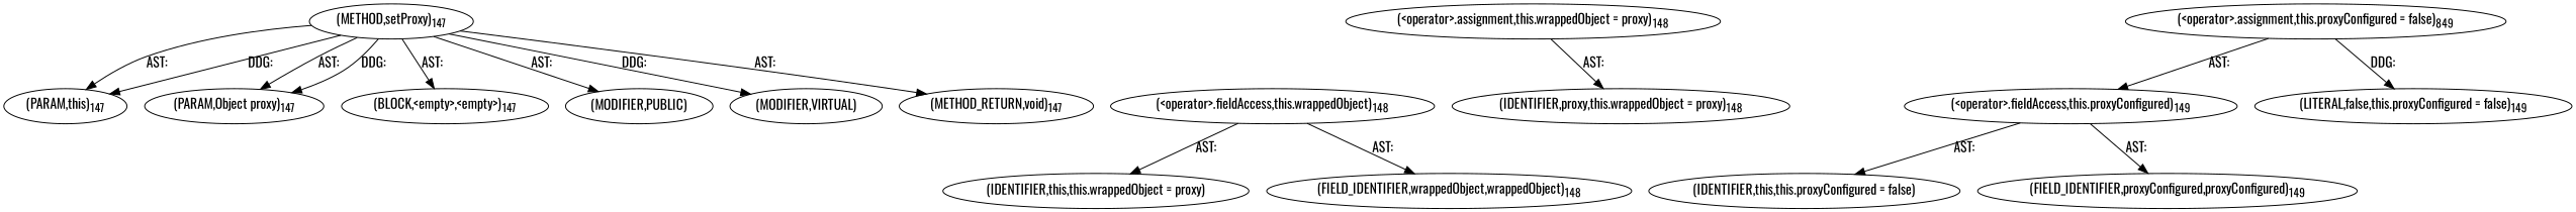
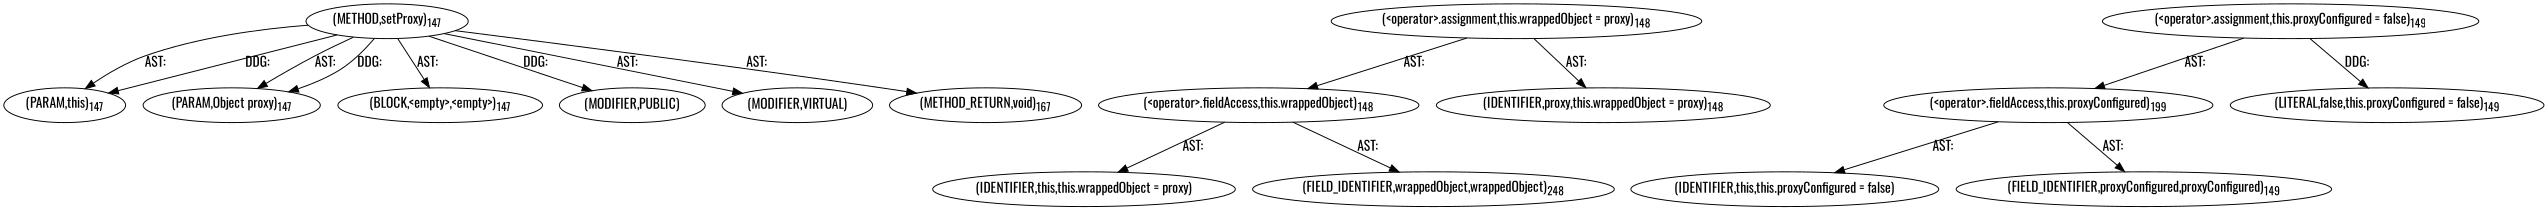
  digraph {
    fontname=Oswald
    node [fontname=Oswald]
    edge [fontname=Oswald]
    n1 [label=<(METHOD,setProxy)<SUB>147</SUB>>]
    n2 [label=<(PARAM,this)<SUB>147</SUB>>]
    n3 [label=<(PARAM,Object proxy)<SUB>147</SUB>>]
    n4 [label=<(BLOCK,&lt;empty&gt;,&lt;empty&gt;)<SUB>147</SUB>>]
    n5 [label=<(MODIFIER,PUBLIC)>]
    n6 [label=<(MODIFIER,VIRTUAL)>]
-   n7 [label=<(METHOD_RETURN,void)<SUB>147</SUB>>]
+   n7 [label=<(METHOD_RETURN,void)<SUB>167</SUB>>]
    n8 [label=<(&lt;operator&gt;.assignment,this.wrappedObject = proxy)<SUB>148</SUB>>]
    n9 [label=<(&lt;operator&gt;.fieldAccess,this.wrappedObject)<SUB>148</SUB>>]
    n10 [label=<(IDENTIFIER,proxy,this.wrappedObject = proxy)<SUB>148</SUB>>]
-   n11 [label=<(&lt;operator&gt;.assignment,this.proxyConfigured = false)<SUB>849</SUB>>]
-   n12 [label=<(&lt;operator&gt;.fieldAccess,this.proxyConfigured)<SUB>149</SUB>>]
+   n11 [label=<(&lt;operator&gt;.assignment,this.proxyConfigured = false)<SUB>149</SUB>>]
+   n12 [label=<(&lt;operator&gt;.fieldAccess,this.proxyConfigured)<SUB>199</SUB>>]
    n13 [label=<(LITERAL,false,this.proxyConfigured = false)<SUB>149</SUB>>]
    n14 [label=<(IDENTIFIER,this,this.wrappedObject = proxy)>]
-   n15 [label=<(FIELD_IDENTIFIER,wrappedObject,wrappedObject)<SUB>148</SUB>>]
+   n15 [label=<(FIELD_IDENTIFIER,wrappedObject,wrappedObject)<SUB>248</SUB>>]
    n16 [label=<(IDENTIFIER,this,this.proxyConfigured = false)>]
    n17 [label=<(FIELD_IDENTIFIER,proxyConfigured,proxyConfigured)<SUB>149</SUB>>]
    n1 -> n2 [label="AST: "]
    n1 -> n2 [label="DDG: "]
    n1 -> n3 [label="AST: "]
    n1 -> n3 [label="DDG: "]
    n1 -> n4 [label="AST: "]
-   n1 -> n5 [label="AST: "]
-   n1 -> n6 [label="DDG: "]
+   n1 -> n5 [label="DDG: "]
+   n1 -> n6 [label="AST: "]
    n1 -> n7 [label="AST: "]
+   n8 -> n9 [label="AST: "]
    n8 -> n10 [label="AST: "]
    n9 -> n14 [label="AST: "]
    n9 -> n15 [label="AST: "]
    n11 -> n12 [label="AST: "]
    n11 -> n13 [label="DDG: "]
    n12 -> n16 [label="AST: "]
    n12 -> n17 [label="AST: "]
  }
